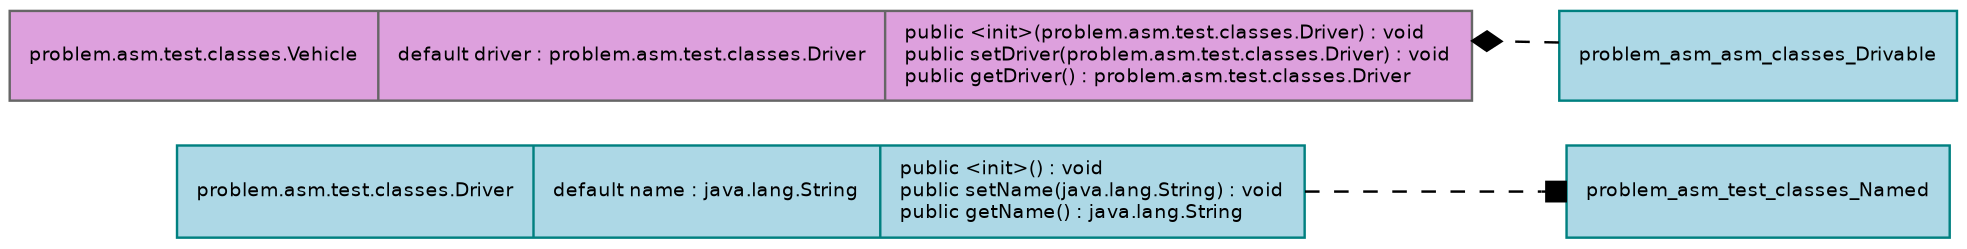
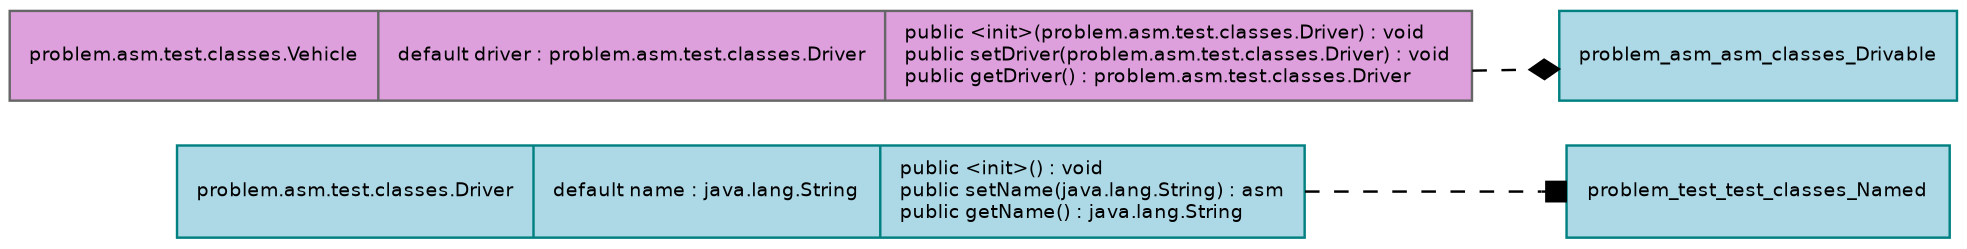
  digraph {
    rankdir=LR
    node [color=teal fillcolor=lightblue fontname="Bitstream Vera Sans" fontsize=8 shape=record style=filled]
    edge [fontname="Bitstream Vera Sans" fontsize=8 style=dashed]
-   n1 [label="{problem.asm.test.classes.Driver|default name : java.lang.String\l|public \<init\>() : void\lpublic setName(java.lang.String) : void\lpublic getName() : java.lang.String\l}"]
-   problem_asm_test_classes_Named
+   n1 [label="{problem.asm.test.classes.Driver|default name : java.lang.String\l|public \<init\>() : void\lpublic setName(java.lang.String) : asm\lpublic getName() : java.lang.String\l}"]
+   problem_asm_test_classes_Named [label=problem_test_test_classes_Named]
    n3 [color=gray40 fillcolor=plum label="{problem.asm.test.classes.Vehicle|default driver : problem.asm.test.classes.Driver\l|public \<init\>(problem.asm.test.classes.Driver) : void\lpublic setDriver(problem.asm.test.classes.Driver) : void\lpublic getDriver() : problem.asm.test.classes.Driver\l}"]
    n4 [label=problem_asm_asm_classes_Drivable]
    n1 -> problem_asm_test_classes_Named [arrowhead=box]
-   n4 -> n3 [arrowhead=diamond]
+   n3 -> n4 [arrowhead=diamond]
  }
